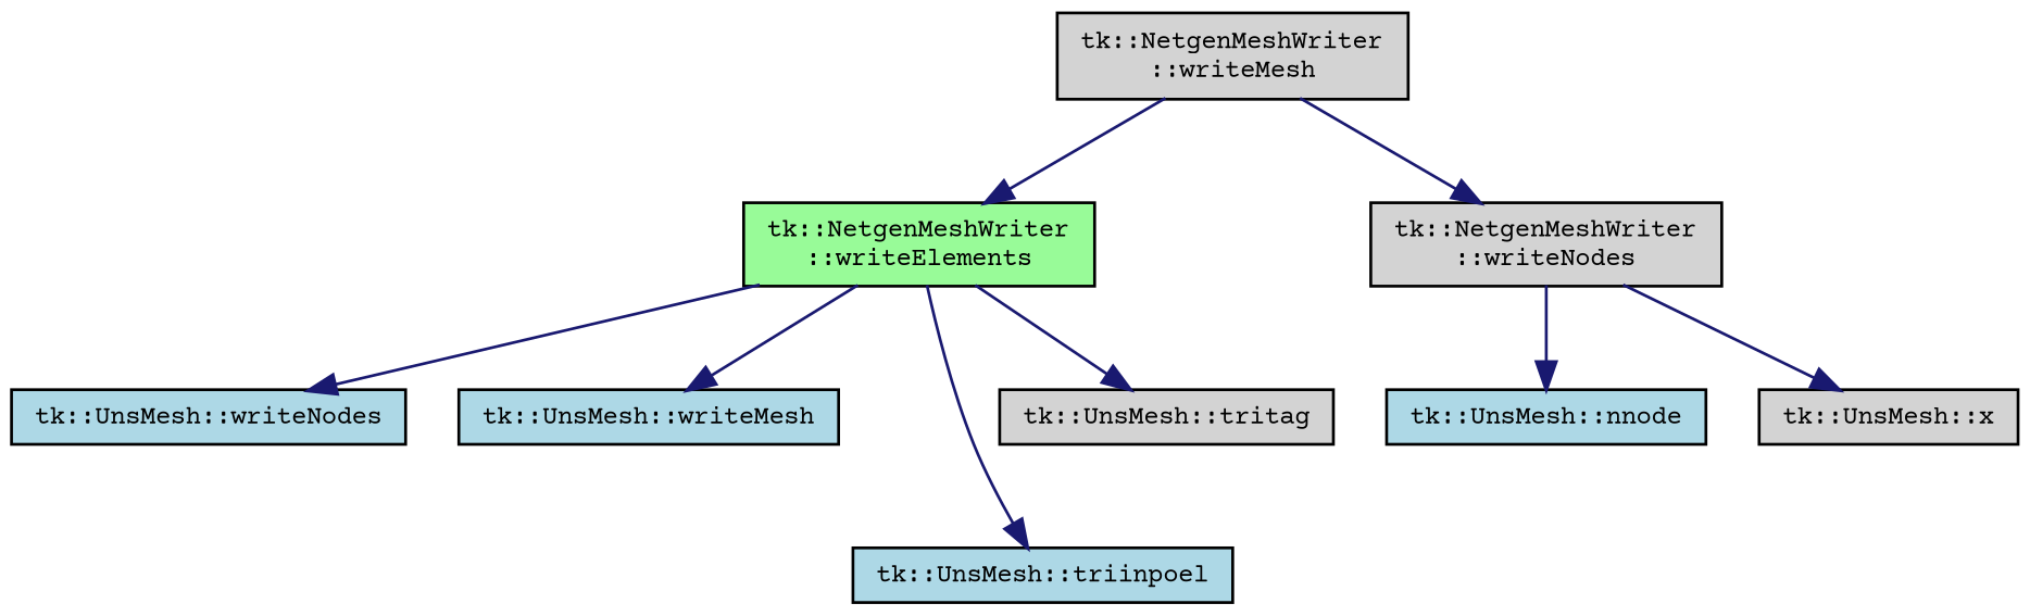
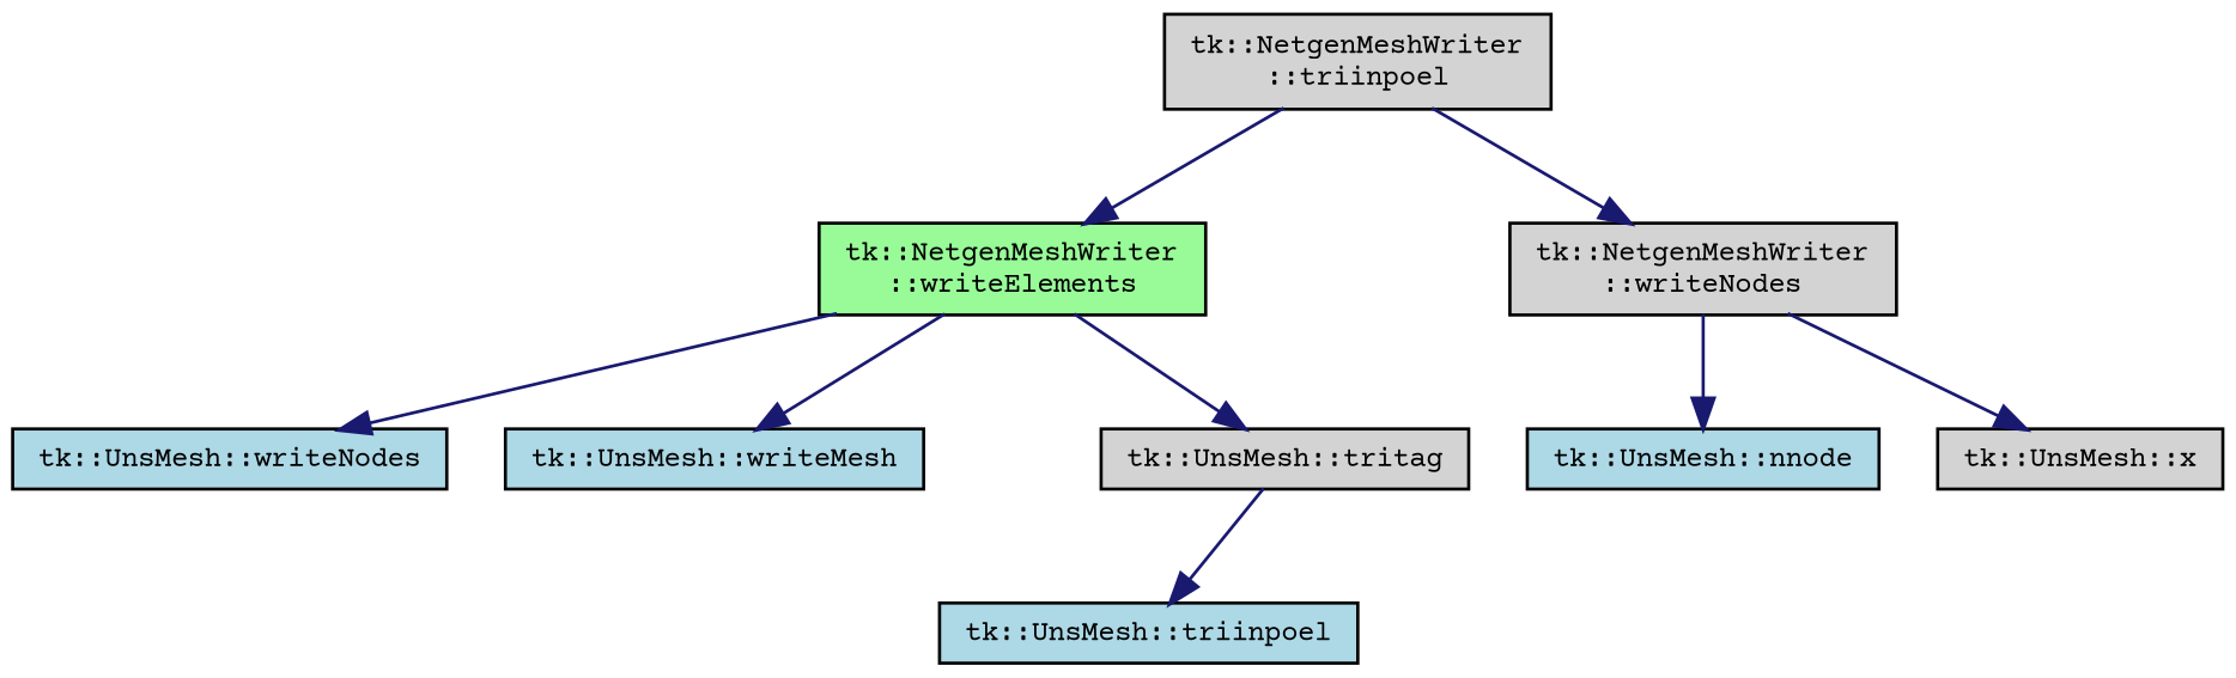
  digraph {
    fontname="Courier Prime"
    rankdir=TB
    node [color=black fillcolor=lightgrey fontname="Courier Prime" fontsize=9 shape=record style=filled]
    edge [color=midnightblue fontname="Courier Prime" fontsize=9 labelfontname="sans-serif" labelfontsize=9 style=solid]
-   n1 [fontcolor=black height=0.2 label="tk::NetgenMeshWriter\l::writeMesh" width=0.4]
+   n1 [fontcolor=black height=0.2 label="tk::NetgenMeshWriter\l::triinpoel" width=0.4]
    n2 [fillcolor=palegreen height=0.2 label="tk::NetgenMeshWriter\l::writeElements" width=0.4]
    n3 [height=0.2 label="tk::NetgenMeshWriter\l::writeNodes" width=0.4]
    n4 [fillcolor=lightblue height=0.2 label="tk::UnsMesh::writeNodes" width=0.4]
    n5 [fillcolor=lightblue height=0.2 label="tk::UnsMesh::writeMesh" width=0.4]
    n6 [fillcolor=lightblue height=0.2 label="tk::UnsMesh::triinpoel" width=0.4]
    n7 [height=0.2 label="tk::UnsMesh::tritag" width=0.4]
    n8 [fillcolor=lightblue height=0.2 label="tk::UnsMesh::nnode" width=0.4]
    n9 [height=0.2 label="tk::UnsMesh::x" width=0.4]
    n1 -> n2
    n1 -> n3
    n2 -> n4
    n2 -> n5
-   n2 -> n6
+   n7 -> n6
    n2 -> n7
    n3 -> n8
    n3 -> n9
  }
